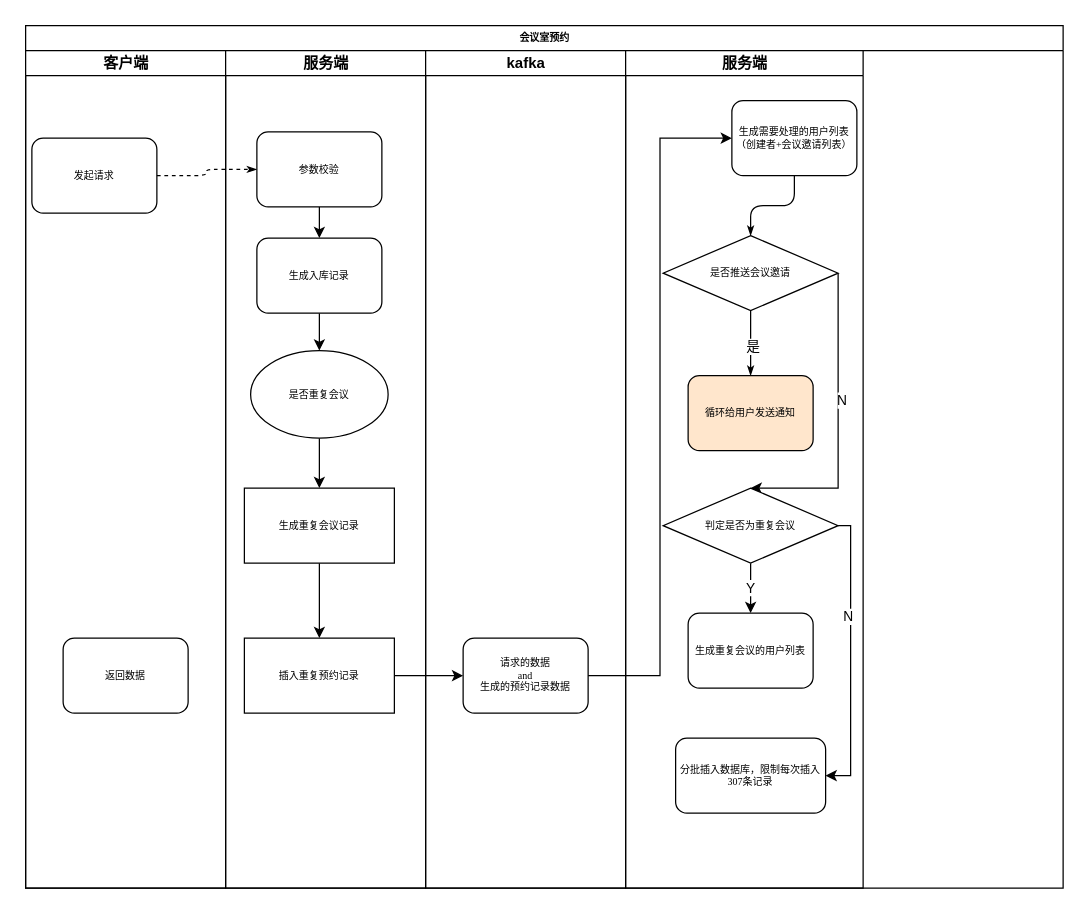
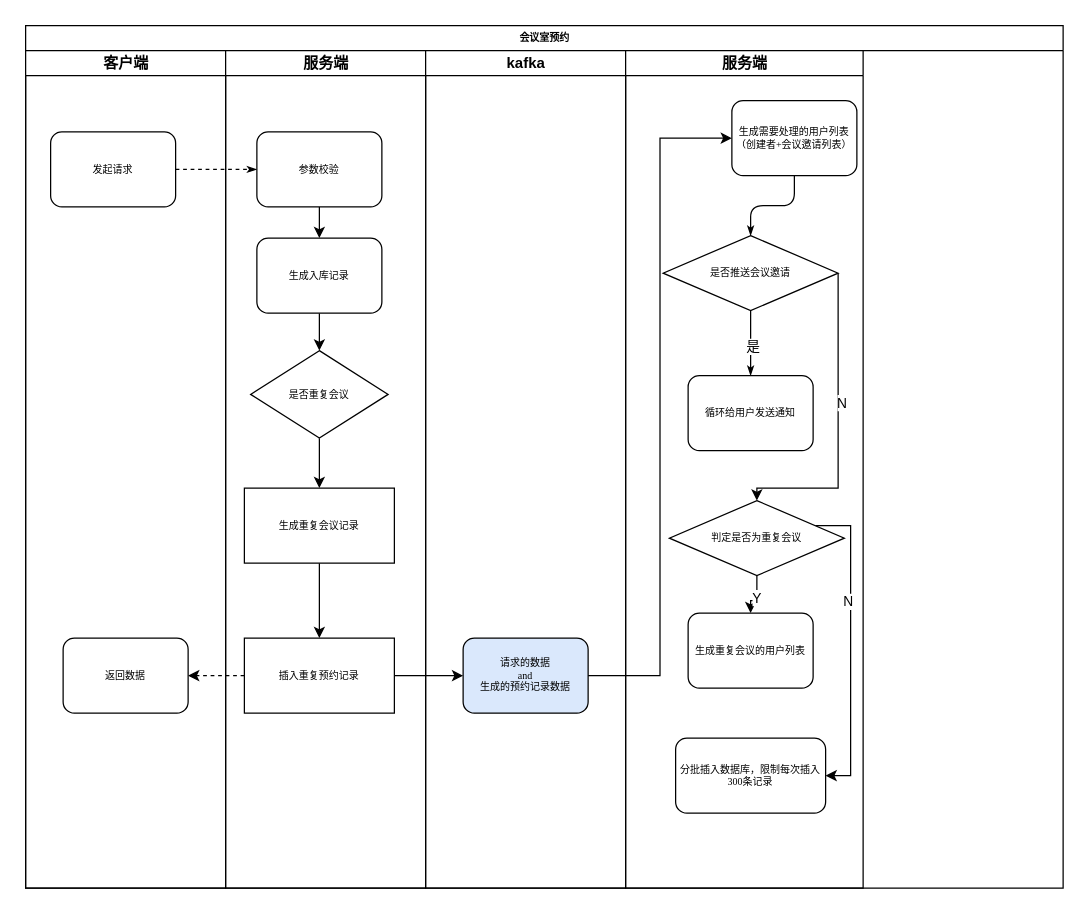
  <mxCell id="0" />
  <mxCell id="1" parent="0" />
  <mxCell id="2" value="会议室预约" style="swimlane;html=1;childLayout=stackLayout;startSize=20;rounded=0;shadow=0;labelBackgroundColor=none;strokeWidth=1;fontFamily=Verdana;fontSize=8;align=center;" parent="1" vertex="1"><mxGeometry x="20" y="20" width="830" height="690" as="geometry" /></mxCell>
  <mxCell id="3" value="客户端" style="swimlane;html=1;startSize=20;" parent="2" vertex="1"><mxGeometry y="20" width="160" height="670" as="geometry" /></mxCell>
- <mxCell id="4" value="发起请求" style="rounded=1;whiteSpace=wrap;html=1;shadow=0;labelBackgroundColor=none;strokeWidth=1;fontFamily=Verdana;fontSize=8;align=center;" parent="3" vertex="1"><mxGeometry x="5" y="70" width="100" height="60" as="geometry" /></mxCell>
+ <mxCell id="4" value="发起请求" style="rounded=1;whiteSpace=wrap;html=1;shadow=0;labelBackgroundColor=none;strokeWidth=1;fontFamily=Verdana;fontSize=8;align=center;" parent="3" vertex="1"><mxGeometry x="20" y="65" width="100" height="60" as="geometry" /></mxCell>
  <mxCell id="5" value="返回数据" style="rounded=1;whiteSpace=wrap;html=1;shadow=0;labelBackgroundColor=none;strokeWidth=1;fontFamily=Verdana;fontSize=8;align=center;" parent="3" vertex="1"><mxGeometry x="30" y="470" width="100" height="60" as="geometry" /></mxCell>
  <mxCell id="6" style="edgeStyle=orthogonalEdgeStyle;rounded=1;html=1;labelBackgroundColor=none;startArrow=none;startFill=0;startSize=5;endArrow=classicThin;endFill=1;endSize=5;jettySize=auto;orthogonalLoop=1;strokeWidth=1;fontFamily=Verdana;fontSize=8;dashed=1;" parent="2" source="4" target="9" edge="1"><mxGeometry relative="1" as="geometry" /></mxCell>
  <mxCell id="7" value="服务端" style="swimlane;html=1;startSize=20;" parent="2" vertex="1"><mxGeometry x="160" y="20" width="160" height="670" as="geometry" /></mxCell>
  <mxCell id="8" value="" style="edgeStyle=orthogonalEdgeStyle;rounded=0;orthogonalLoop=1;jettySize=auto;html=1;entryX=0.5;entryY=0;entryDx=0;entryDy=0;" edge="1" parent="7" source="9" target="11"><mxGeometry relative="1" as="geometry" /></mxCell>
  <mxCell id="9" value="参数校验" style="rounded=1;whiteSpace=wrap;html=1;shadow=0;labelBackgroundColor=none;strokeWidth=1;fontFamily=Verdana;fontSize=8;align=center;" parent="7" vertex="1"><mxGeometry x="25" y="65" width="100" height="60" as="geometry" /></mxCell>
  <mxCell id="10" value="" style="edgeStyle=orthogonalEdgeStyle;rounded=0;orthogonalLoop=1;jettySize=auto;html=1;" edge="1" parent="7" source="11" target="13"><mxGeometry relative="1" as="geometry" /></mxCell>
  <mxCell id="11" value="生成入库记录" style="rounded=1;whiteSpace=wrap;html=1;shadow=0;labelBackgroundColor=none;strokeWidth=1;fontFamily=Verdana;fontSize=8;align=center;" vertex="1" parent="7"><mxGeometry x="25" y="150" width="100" height="60" as="geometry" /></mxCell>
  <mxCell id="12" value="" style="edgeStyle=orthogonalEdgeStyle;rounded=0;orthogonalLoop=1;jettySize=auto;html=1;" edge="1" parent="7" source="13" target="15"><mxGeometry relative="1" as="geometry" /></mxCell>
- <mxCell id="13" value="是否重复会议" style="ellipse;whiteSpace=wrap;html=1;shadow=0;labelBackgroundColor=none;strokeWidth=1;fontFamily=Verdana;fontSize=8;align=center;" vertex="1" parent="7"><mxGeometry x="20" y="240" width="110" height="70" as="geometry" /></mxCell>
+ <mxCell id="13" value="是否重复会议" style="rhombus;whiteSpace=wrap;html=1;rounded=0;shadow=0;labelBackgroundColor=none;strokeWidth=1;fontFamily=Verdana;fontSize=8;align=center;" vertex="1" parent="7"><mxGeometry x="20" y="240" width="110" height="70" as="geometry" /></mxCell>
  <mxCell id="14" value="" style="edgeStyle=orthogonalEdgeStyle;rounded=0;orthogonalLoop=1;jettySize=auto;html=1;" edge="1" parent="7" source="15" target="16"><mxGeometry relative="1" as="geometry" /></mxCell>
  <mxCell id="15" value="生成重复会议记录" style="whiteSpace=wrap;html=1;fontSize=8;fontFamily=Verdana;rounded=0;shadow=0;labelBackgroundColor=none;strokeWidth=1;" vertex="1" parent="7"><mxGeometry x="15" y="350" width="120" height="60" as="geometry" /></mxCell>
  <mxCell id="16" value="插入重复预约记录" style="whiteSpace=wrap;html=1;fontSize=8;fontFamily=Verdana;rounded=0;shadow=0;labelBackgroundColor=none;strokeWidth=1;" vertex="1" parent="7"><mxGeometry x="15" y="470" width="120" height="60" as="geometry" /></mxCell>
  <mxCell id="17" value="kafka" style="swimlane;html=1;startSize=20;" parent="2" vertex="1"><mxGeometry x="320" y="20" width="160" height="670" as="geometry" /></mxCell>
- <mxCell id="18" value="请求的数据&lt;br&gt;and&lt;br&gt;生成的预约记录数据" style="rounded=1;whiteSpace=wrap;html=1;shadow=0;labelBackgroundColor=none;strokeWidth=1;fontFamily=Verdana;fontSize=8;align=center;" parent="17" vertex="1"><mxGeometry x="30" y="470" width="100" height="60" as="geometry" /></mxCell>
+ <mxCell id="18" value="请求的数据&lt;br&gt;and&lt;br&gt;生成的预约记录数据" style="rounded=1;whiteSpace=wrap;html=1;shadow=0;labelBackgroundColor=none;strokeWidth=1;fontFamily=Verdana;fontSize=8;align=center;fillColor=#dae8fc;" parent="17" vertex="1"><mxGeometry x="30" y="470" width="100" height="60" as="geometry" /></mxCell>
  <mxCell id="19" value="服务端" style="swimlane;html=1;startSize=20;" parent="2" vertex="1"><mxGeometry x="480" y="20" width="190" height="670" as="geometry" /></mxCell>
  <mxCell id="20" value="生成需要处理的用户列表（创建者+会议邀请列表）" style="rounded=1;whiteSpace=wrap;html=1;shadow=0;labelBackgroundColor=none;strokeWidth=1;fontFamily=Verdana;fontSize=8;align=center;" parent="19" vertex="1"><mxGeometry x="85" y="40" width="100" height="60" as="geometry" /></mxCell>
  <mxCell id="21" style="edgeStyle=orthogonalEdgeStyle;rounded=0;orthogonalLoop=1;jettySize=auto;html=1;entryX=0.5;entryY=0;entryDx=0;entryDy=0;" edge="1" parent="19" source="23" target="31"><mxGeometry relative="1" as="geometry"><Array as="points"><mxPoint x="170" y="350" /></Array></mxGeometry></mxCell>
  <mxCell id="22" value="N" style="edgeLabel;html=1;align=center;verticalAlign=middle;resizable=0;points=[];" vertex="1" connectable="0" parent="21"><mxGeometry x="-0.165" y="2" relative="1" as="geometry"><mxPoint as="offset" /></mxGeometry></mxCell>
  <mxCell id="23" value="是否推送会议邀请" style="rhombus;whiteSpace=wrap;html=1;rounded=0;shadow=0;labelBackgroundColor=none;strokeWidth=1;fontFamily=Verdana;fontSize=8;align=center;" parent="19" vertex="1"><mxGeometry x="30" y="148" width="140" height="60" as="geometry" /></mxCell>
- <mxCell id="24" value="循环给用户发送通知" style="rounded=1;whiteSpace=wrap;html=1;shadow=0;labelBackgroundColor=none;strokeWidth=1;fontFamily=Verdana;fontSize=8;align=center;fillColor=#ffe6cc;" parent="19" vertex="1"><mxGeometry x="50" y="260" width="100" height="60" as="geometry" /></mxCell>
+ <mxCell id="24" value="循环给用户发送通知" style="rounded=1;whiteSpace=wrap;html=1;shadow=0;labelBackgroundColor=none;strokeWidth=1;fontFamily=Verdana;fontSize=8;align=center;" parent="19" vertex="1"><mxGeometry x="50" y="260" width="100" height="60" as="geometry" /></mxCell>
  <mxCell id="25" style="edgeStyle=orthogonalEdgeStyle;rounded=1;html=1;labelBackgroundColor=none;startArrow=none;startFill=0;startSize=5;endArrow=classicThin;endFill=1;endSize=5;jettySize=auto;orthogonalLoop=1;strokeColor=#000000;strokeWidth=1;fontFamily=Verdana;fontSize=8;fontColor=#000000;" parent="19" source="20" target="23" edge="1"><mxGeometry relative="1" as="geometry" /></mxCell>
  <mxCell id="26" style="edgeStyle=orthogonalEdgeStyle;rounded=1;html=1;labelBackgroundColor=none;startArrow=none;startFill=0;startSize=5;endArrow=classicThin;endFill=1;endSize=5;jettySize=auto;orthogonalLoop=1;strokeWidth=1;fontFamily=Verdana;fontSize=8" parent="19" source="23" target="24" edge="1"><mxGeometry relative="1" as="geometry" /></mxCell>
  <mxCell id="27" value="是" style="edgeLabel;html=1;align=center;verticalAlign=middle;resizable=0;points=[];" vertex="1" connectable="0" parent="26"><mxGeometry x="0.077" y="1" relative="1" as="geometry"><mxPoint as="offset" /></mxGeometry></mxCell>
  <mxCell id="28" value="Y" style="edgeStyle=orthogonalEdgeStyle;rounded=0;orthogonalLoop=1;jettySize=auto;html=1;entryX=0.5;entryY=0;entryDx=0;entryDy=0;" edge="1" parent="19" source="31" target="32"><mxGeometry relative="1" as="geometry" /></mxCell>
  <mxCell id="29" style="edgeStyle=orthogonalEdgeStyle;rounded=0;orthogonalLoop=1;jettySize=auto;html=1;entryX=1;entryY=0.5;entryDx=0;entryDy=0;" edge="1" parent="19" source="31" target="33"><mxGeometry relative="1" as="geometry"><Array as="points"><mxPoint x="180" y="380" /><mxPoint x="180" y="580" /></Array></mxGeometry></mxCell>
  <mxCell id="30" value="N" style="edgeLabel;html=1;align=center;verticalAlign=middle;resizable=0;points=[];" vertex="1" connectable="0" parent="29"><mxGeometry x="-0.287" y="-3" relative="1" as="geometry"><mxPoint as="offset" /></mxGeometry></mxCell>
- <mxCell id="31" value="判定是否为重复会议" style="rhombus;whiteSpace=wrap;html=1;rounded=0;shadow=0;labelBackgroundColor=none;strokeWidth=1;fontFamily=Verdana;fontSize=8;align=center;" vertex="1" parent="19"><mxGeometry x="30" y="350" width="140" height="60" as="geometry" /></mxCell>
+ <mxCell id="31" value="判定是否为重复会议" style="rhombus;whiteSpace=wrap;html=1;rounded=0;shadow=0;labelBackgroundColor=none;strokeWidth=1;fontFamily=Verdana;fontSize=8;align=center;" vertex="1" parent="19"><mxGeometry x="35" y="360" width="140" height="60" as="geometry" /></mxCell>
  <mxCell id="32" value="生成重复会议的用户列表" style="rounded=1;whiteSpace=wrap;html=1;shadow=0;labelBackgroundColor=none;strokeWidth=1;fontFamily=Verdana;fontSize=8;align=center;" vertex="1" parent="19"><mxGeometry x="50" y="450" width="100" height="60" as="geometry" /></mxCell>
- <mxCell id="33" value="分批插入数据库，限制每次插入307条记录" style="whiteSpace=wrap;html=1;fontSize=8;fontFamily=Verdana;rounded=1;shadow=0;labelBackgroundColor=none;strokeWidth=1;" vertex="1" parent="19"><mxGeometry x="40" y="550" width="120" height="60" as="geometry" /></mxCell>
+ <mxCell id="33" value="分批插入数据库，限制每次插入300条记录" style="whiteSpace=wrap;html=1;fontSize=8;fontFamily=Verdana;rounded=1;shadow=0;labelBackgroundColor=none;strokeWidth=1;" vertex="1" parent="19"><mxGeometry x="40" y="550" width="120" height="60" as="geometry" /></mxCell>
+ <mxCell id="34" value="" style="edgeStyle=orthogonalEdgeStyle;rounded=0;orthogonalLoop=1;jettySize=auto;html=1;dashed=1;" edge="1" parent="2" source="16" target="5"><mxGeometry relative="1" as="geometry" /></mxCell>
  <mxCell id="35" style="edgeStyle=orthogonalEdgeStyle;rounded=0;orthogonalLoop=1;jettySize=auto;html=1;entryX=0;entryY=0.5;entryDx=0;entryDy=0;" edge="1" parent="2" source="16" target="18"><mxGeometry relative="1" as="geometry" /></mxCell>
  <mxCell id="36" style="edgeStyle=orthogonalEdgeStyle;rounded=0;orthogonalLoop=1;jettySize=auto;html=1;exitX=1;exitY=0.5;exitDx=0;exitDy=0;entryX=0;entryY=0.5;entryDx=0;entryDy=0;" edge="1" parent="2" source="18" target="20"><mxGeometry relative="1" as="geometry"><mxPoint x="770" y="520" as="sourcePoint" /></mxGeometry></mxCell>
